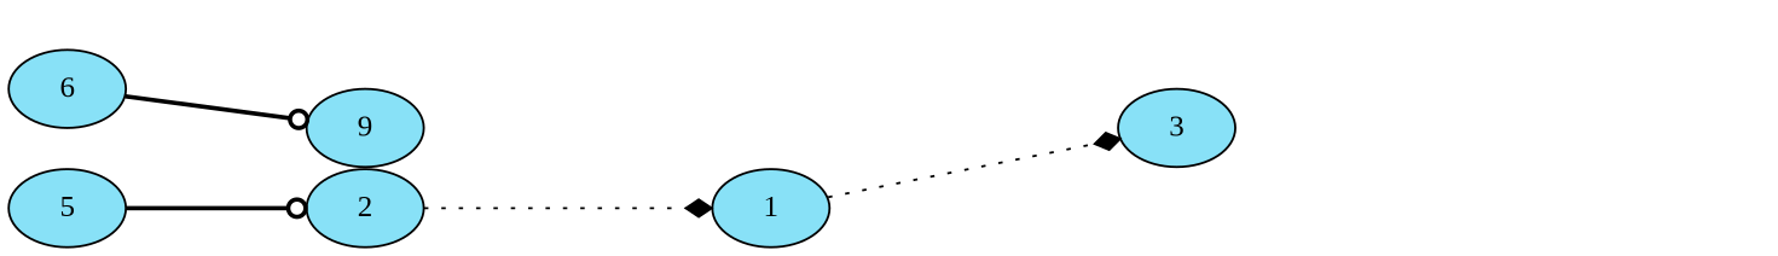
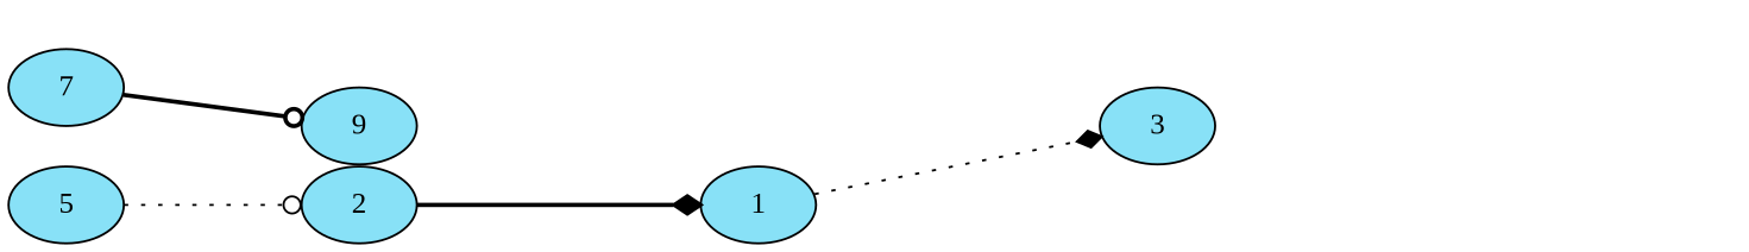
  digraph {
    fontname="Liberation Serif"
    nodesep=0
    rankdir=LR
    ranksep=0.4
    node [fillcolor="#88E1F7" fontname="Liberation Serif" style=filled]
    edge [fontname="Liberation Serif" style=invisible arrowsize=0]
    5
    2
    1
    Invisible128196335 [style=invis]
-   6
+   6 [label=7]
    9
    3
    Invisible589132998 [style=invis]
    Invisible801395849 [style=invis]
    Invisible83198190 [style=invis]
-   5 -> 2 [arrowhead=odot style=bold arrowsize=""]
-   2 -> 1 [arrowhead=diamond style=dotted arrowsize=""]
+   5 -> 2 [arrowhead=odot style=dotted arrowsize=""]
+   2 -> 1 [arrowhead=diamond style=bold arrowsize=""]
    1 -> 3 [arrowhead=diamond style=dotted arrowsize=""]
    1 -> Invisible589132998
    1 -> Invisible589132998
    6 -> Invisible128196335
    6 -> 9 [arrowhead=odot style=bold arrowsize=""]
    9 -> Invisible83198190
    9 -> Invisible83198190
    3 -> Invisible801395849
    3 -> Invisible801395849
  }
